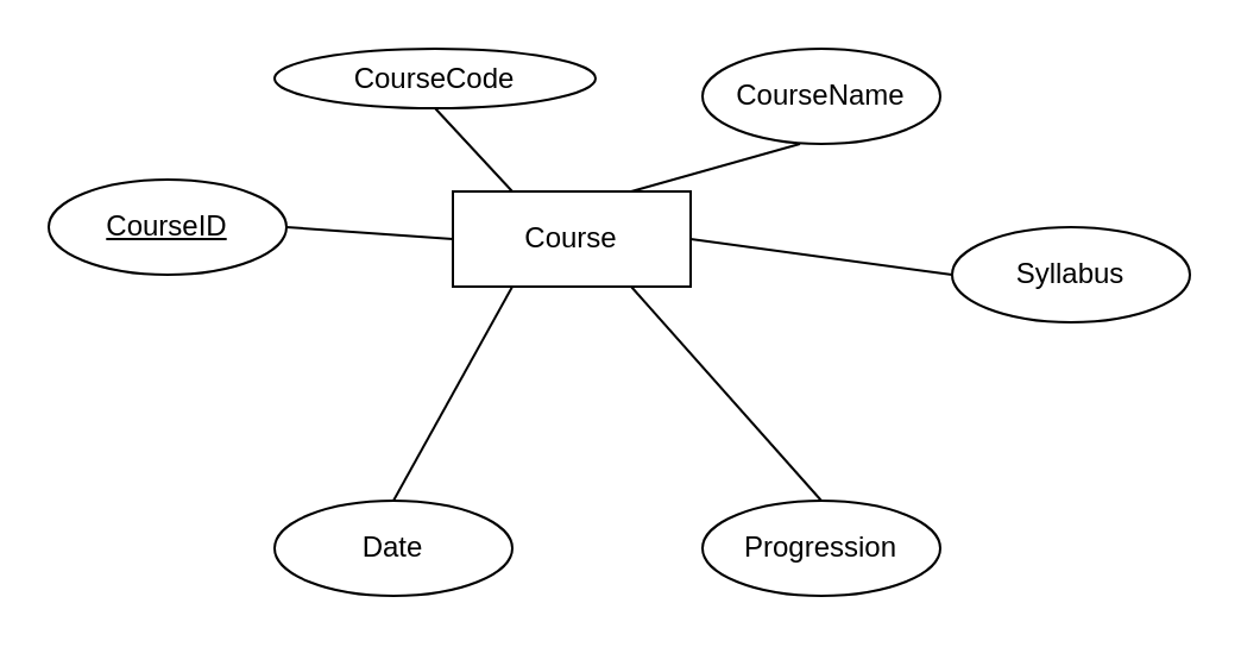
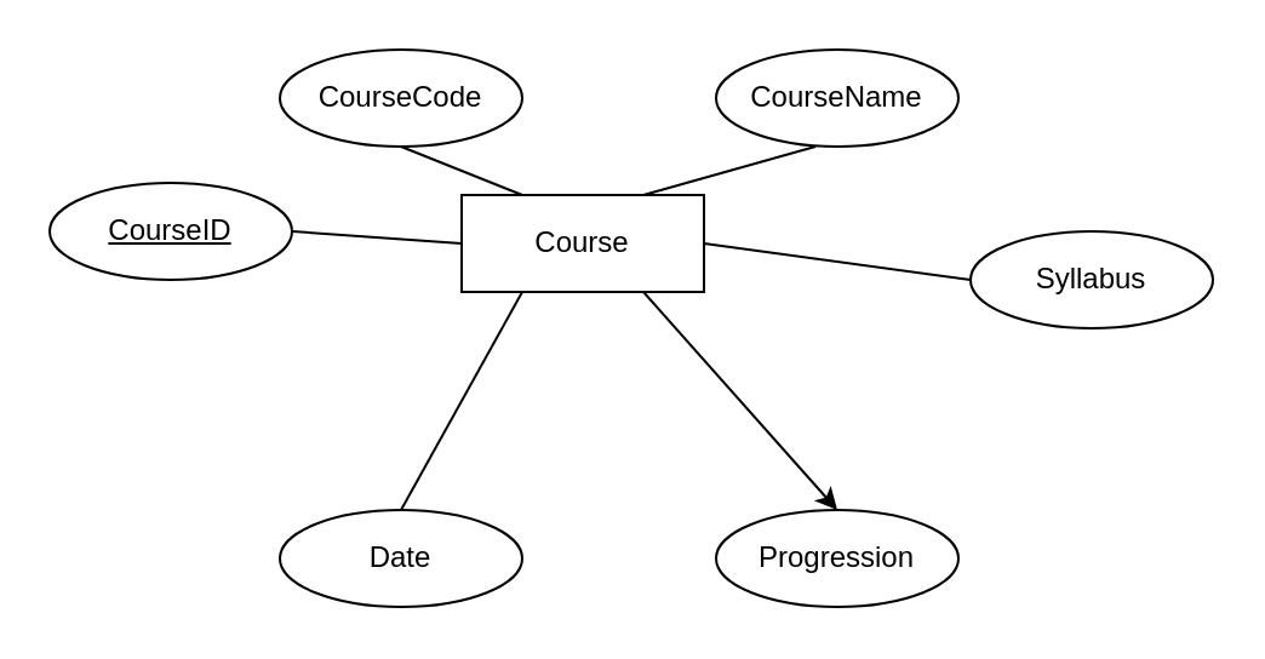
  <mxCell id="0" />
  <mxCell id="1" parent="0" />
  <mxCell id="2" value="Course" style="whiteSpace=wrap;html=1;align=center;" vertex="1" parent="1"><mxGeometry x="190" y="80" width="100" height="40" as="geometry" /></mxCell>
  <mxCell id="3" value="CourseID" style="ellipse;whiteSpace=wrap;html=1;align=center;fontStyle=4;" vertex="1" parent="1"><mxGeometry x="20" y="75" width="100" height="40" as="geometry" /></mxCell>
- <mxCell id="4" value="CourseCode" style="ellipse;whiteSpace=wrap;html=1;align=center;" vertex="1" parent="1"><mxGeometry x="115" y="20" width="135" height="25" as="geometry" /></mxCell>
+ <mxCell id="4" value="CourseCode" style="ellipse;whiteSpace=wrap;html=1;align=center;" vertex="1" parent="1"><mxGeometry x="115" y="20" width="100" height="40" as="geometry" /></mxCell>
  <mxCell id="5" value="CourseName" style="ellipse;whiteSpace=wrap;html=1;align=center;" vertex="1" parent="1"><mxGeometry x="295" y="20" width="100" height="40" as="geometry" /></mxCell>
  <mxCell id="6" value="Syllabus" style="ellipse;whiteSpace=wrap;html=1;align=center;" vertex="1" parent="1"><mxGeometry x="400" y="95" width="100" height="40" as="geometry" /></mxCell>
  <mxCell id="7" value="Progression" style="ellipse;whiteSpace=wrap;html=1;align=center;" vertex="1" parent="1"><mxGeometry x="295" y="210" width="100" height="40" as="geometry" /></mxCell>
  <mxCell id="8" value="Date" style="ellipse;whiteSpace=wrap;html=1;align=center;" vertex="1" parent="1"><mxGeometry x="115" y="210" width="100" height="40" as="geometry" /></mxCell>
  <mxCell id="9" value="" style="endArrow=none;html=1;rounded=0;entryX=0.41;entryY=1;entryDx=0;entryDy=0;entryPerimeter=0;exitX=0.75;exitY=0;exitDx=0;exitDy=0;" edge="1" parent="1" source="2" target="5"><mxGeometry relative="1" as="geometry"><mxPoint x="285" y="160" as="sourcePoint" /><mxPoint x="445" y="160" as="targetPoint" /></mxGeometry></mxCell>
  <mxCell id="10" value="" style="endArrow=none;html=1;rounded=0;exitX=0.5;exitY=1;exitDx=0;exitDy=0;entryX=0.25;entryY=0;entryDx=0;entryDy=0;" edge="1" parent="1" source="4" target="2"><mxGeometry relative="1" as="geometry"><mxPoint x="285" y="160" as="sourcePoint" /><mxPoint x="445" y="160" as="targetPoint" /></mxGeometry></mxCell>
  <mxCell id="11" value="" style="endArrow=none;html=1;rounded=0;entryX=0.5;entryY=0;entryDx=0;entryDy=0;exitX=0.25;exitY=1;exitDx=0;exitDy=0;" edge="1" parent="1" source="2" target="8"><mxGeometry relative="1" as="geometry"><mxPoint x="285" y="160" as="sourcePoint" /><mxPoint x="445" y="160" as="targetPoint" /></mxGeometry></mxCell>
- <mxCell id="12" value="" style="endArrow=none;html=1;rounded=0;exitX=0.75;exitY=1;exitDx=0;exitDy=0;entryX=0.5;entryY=0;entryDx=0;entryDy=0;" edge="1" parent="1" source="2" target="7"><mxGeometry relative="1" as="geometry"><mxPoint x="285" y="160" as="sourcePoint" /><mxPoint x="445" y="160" as="targetPoint" /></mxGeometry></mxCell>
+ <mxCell id="12" value="" style="endArrow=classic;html=1;rounded=0;exitX=0.75;exitY=1;exitDx=0;exitDy=0;entryX=0.5;entryY=0;entryDx=0;entryDy=0;" edge="1" parent="1" source="2" target="7"><mxGeometry relative="1" as="geometry"><mxPoint x="285" y="160" as="sourcePoint" /><mxPoint x="445" y="160" as="targetPoint" /></mxGeometry></mxCell>
  <mxCell id="13" value="" style="endArrow=none;html=1;rounded=0;exitX=1;exitY=0.5;exitDx=0;exitDy=0;entryX=0;entryY=0.5;entryDx=0;entryDy=0;" edge="1" parent="1" source="3" target="2"><mxGeometry relative="1" as="geometry"><mxPoint x="285" y="160" as="sourcePoint" /><mxPoint x="445" y="160" as="targetPoint" /></mxGeometry></mxCell>
  <mxCell id="14" value="" style="endArrow=none;html=1;rounded=0;entryX=0;entryY=0.5;entryDx=0;entryDy=0;exitX=1;exitY=0.5;exitDx=0;exitDy=0;" edge="1" parent="1" source="2" target="6"><mxGeometry relative="1" as="geometry"><mxPoint x="285" y="160" as="sourcePoint" /><mxPoint x="445" y="160" as="targetPoint" /></mxGeometry></mxCell>
